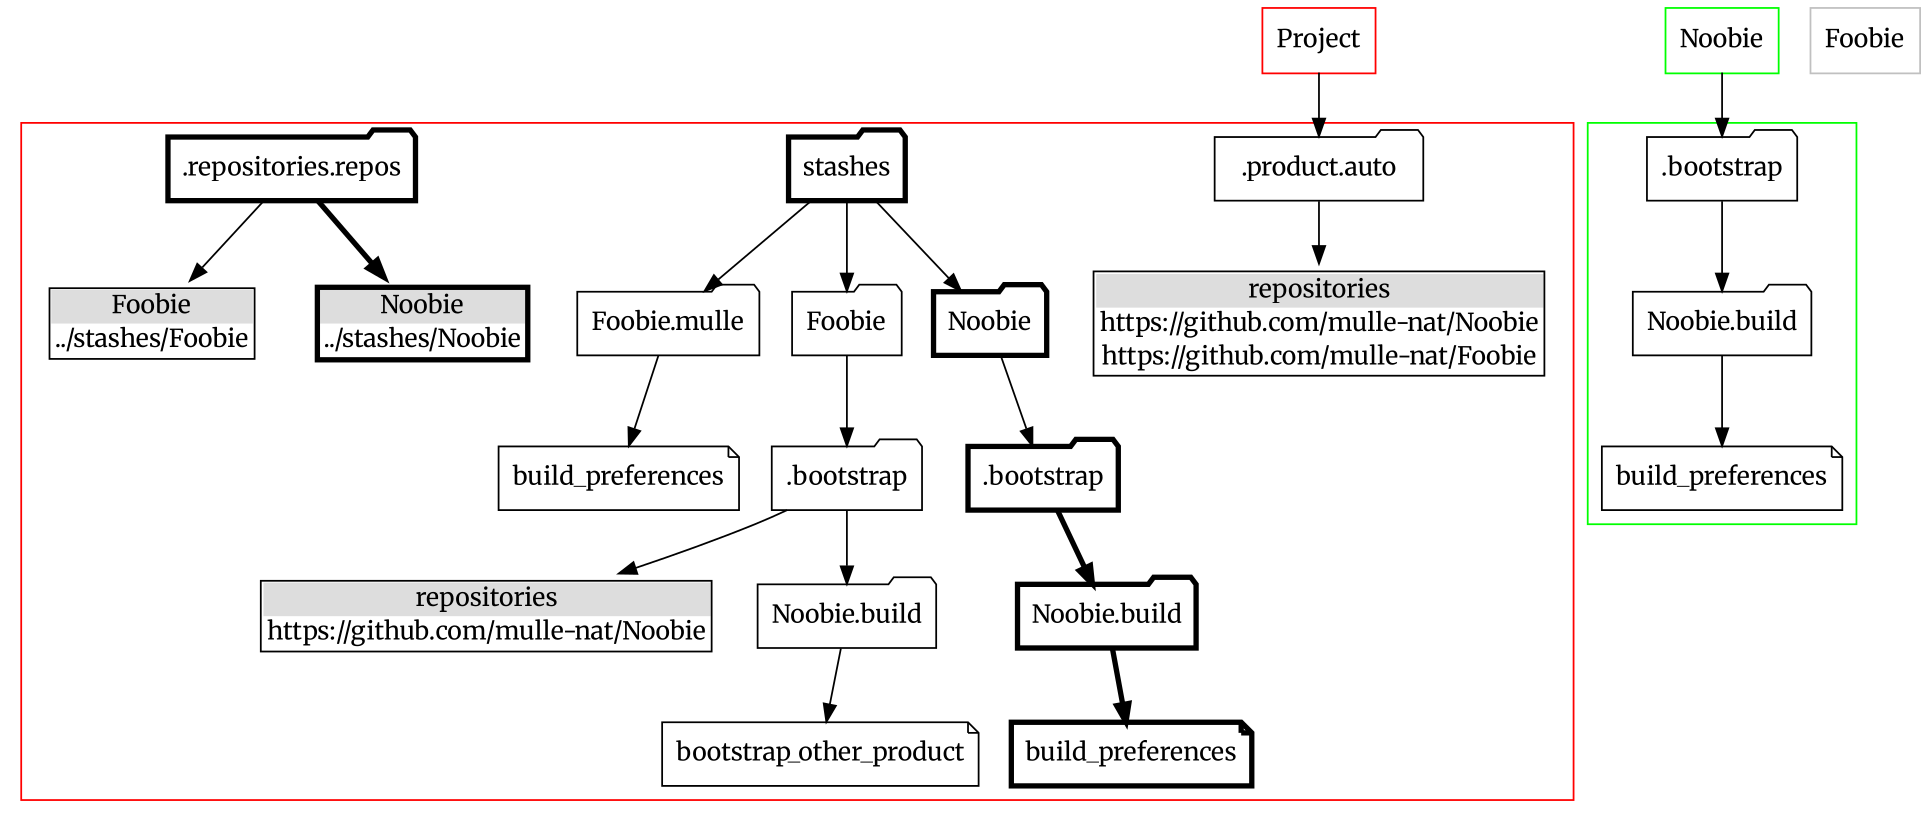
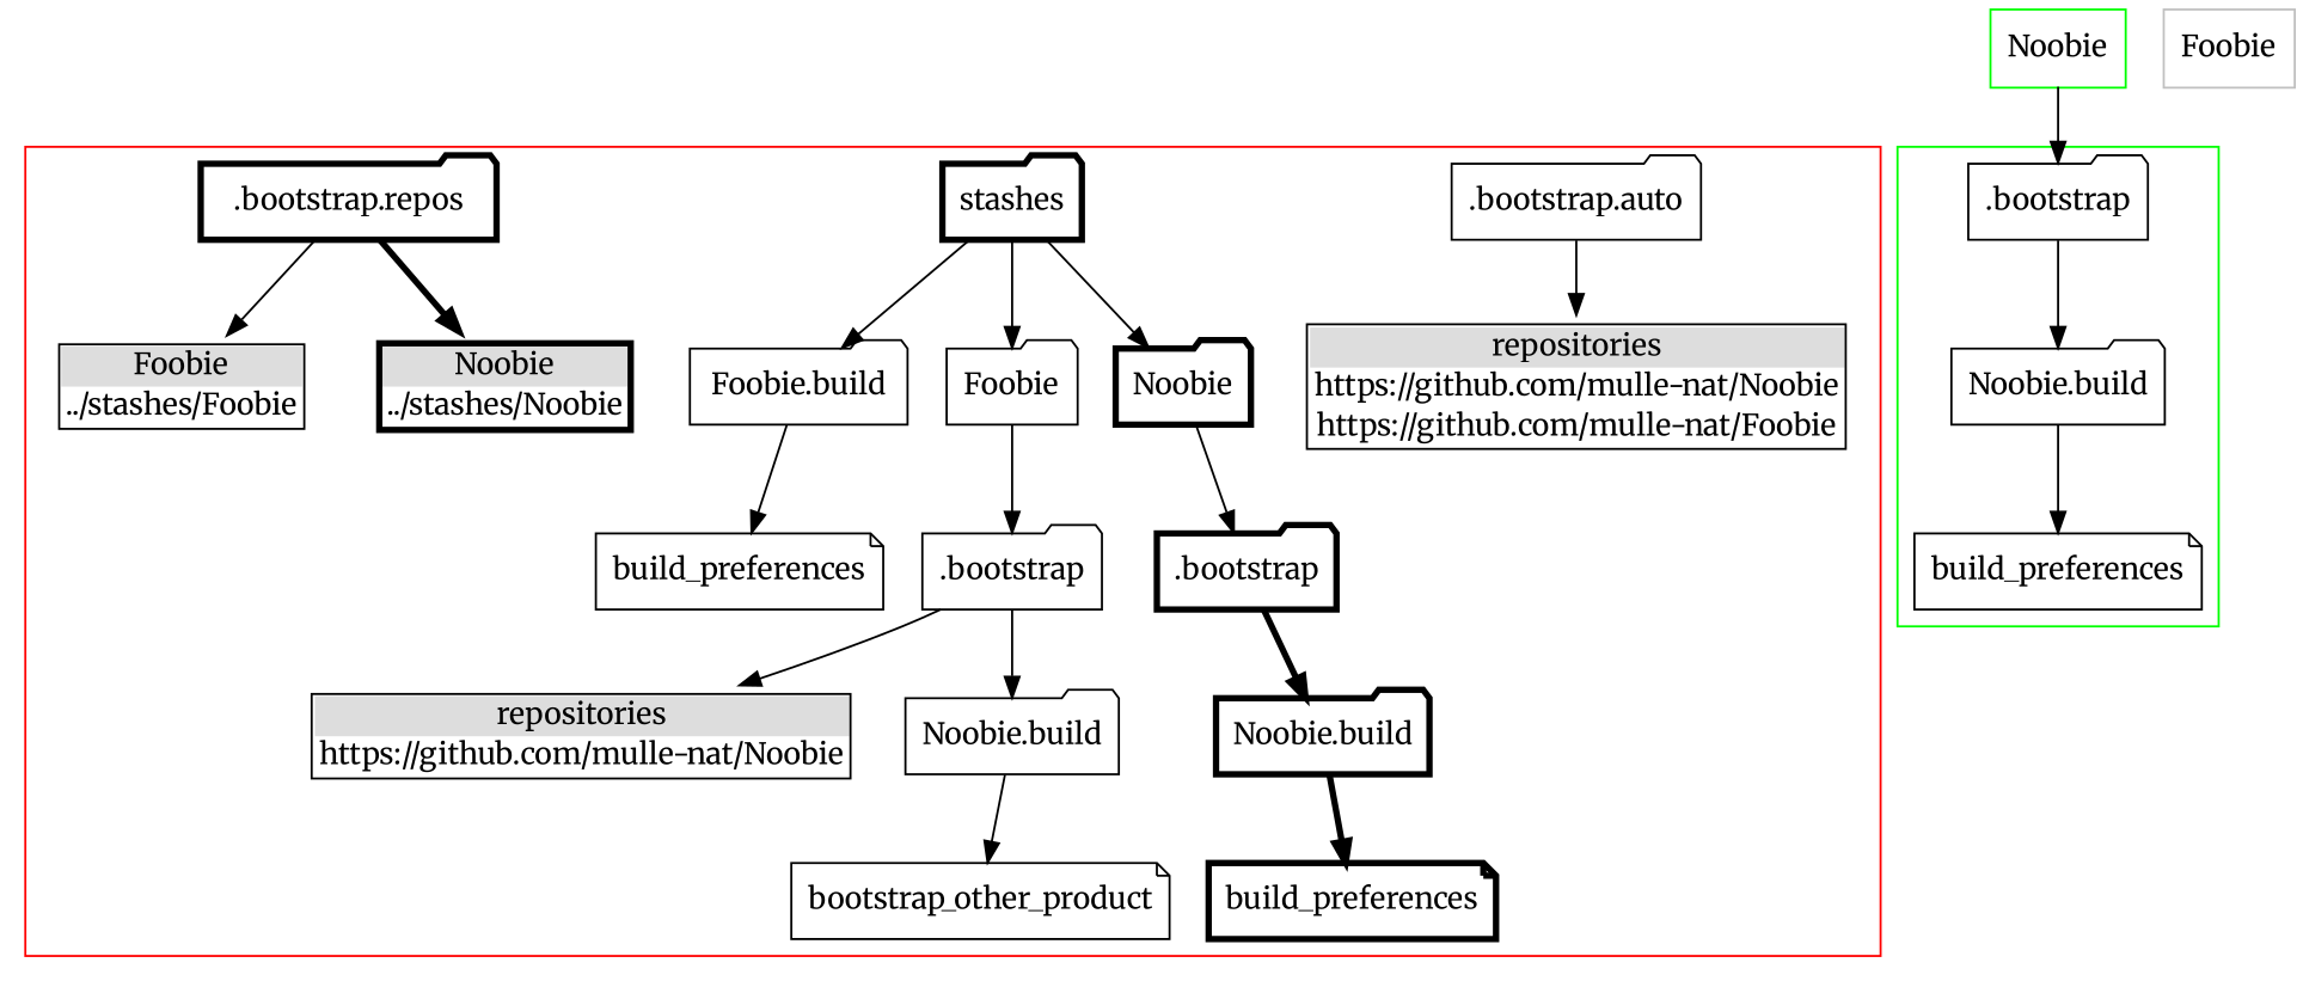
  digraph {
    compound=true
    fontname=Merriweather
    node [fontname=Merriweather shape=folder]
    edge [fontname=Merriweather]
-   n1 [label=".product.auto"]
+   n1 [label=".bootstrap.auto"]
    n2 [label=< <TABLE BORDER="1" CELLBORDER="0" CELLSPACING="0"> <TR><TD bgcolor="#DDDDDD">repositories</TD></TR> <TR><TD PORT="f0">https://github.com/mulle-nat/Noobie</TD></TR> <TR><TD PORT="f0">https://github.com/mulle-nat/Foobie</TD></TR> </TABLE>> shape=none]
-   n3 [label="Foobie.mulle"]
+   n3 [label="Foobie.build"]
    n4 [label=build_preferences shape=note]
    stashes [penwidth=3]
    n6 [label=Foobie]
    n7 [label=Noobie penwidth=3]
    n8 [label=".bootstrap"]
    n9 [label=".bootstrap" penwidth=3]
    n10 [label=< <TABLE BORDER="1" CELLBORDER="0" CELLSPACING="0"> <TR><TD bgcolor="#DDDDDD">repositories</TD></TR> <TR><TD PORT="f0">https://github.com/mulle-nat/Noobie</TD></TR> </TABLE>> shape=none]
    n11 [label="Noobie.build"]
    n12 [label="Noobie.build" penwidth=3]
-   ".bootstrap.repos" [penwidth=3 label=".repositories.repos"]
+   ".bootstrap.repos" [penwidth=3]
    n14 [label=< <TABLE BORDER="1" CELLBORDER="0" CELLSPACING="0"> <TR><TD bgcolor="#DDDDDD">Foobie</TD></TR> <TR><TD PORT="f1">../stashes/Foobie</TD></TR> </TABLE>> shape=none]
    n15 [label=< <TABLE BORDER="3" CELLBORDER="0" CELLSPACING="0"> <TR><TD bgcolor="#DDDDDD">Noobie</TD></TR> <TR><TD PORT="f1">../stashes/Noobie</TD></TR> </TABLE>> shape=none]
    n16 [label=bootstrap_other_product shape=note]
    n17 [label=build_preferences penwidth=3 shape=note]
    n18 [label=".bootstrap"]
    n19 [label="Noobie.build"]
    n20 [label=build_preferences shape=note]
-   n21 [color=red label=Project shape=record]
    n22 [color=gray label=Foobie shape=record]
    n23 [color=green label=Noobie shape=record]
    subgraph cluster_1 {
      color=red
      n1
      n2
      n3
      n4
      stashes
      n6
      n7
      n8
      n9
      n10
      n11
      n12
      ".bootstrap.repos"
      n14
      n15
      n16
      n17
    }
    subgraph cluster_2 {
      color=green
      n18
      n19
      n20
    }
    n1 -> n2
    n3 -> n4
    stashes -> n3
    stashes -> n6
    stashes -> n7
    n6 -> n8
    n7 -> n9
    n8 -> n10
    n8 -> n11
    n9 -> n12 [penwidth=3]
    n11 -> n16
    n12 -> n17 [penwidth=3]
    ".bootstrap.repos" -> n14
    ".bootstrap.repos" -> n15 [penwidth=3]
    n18 -> n19
    n19 -> n20
-   n21 -> n1
    n23 -> n18
  }
